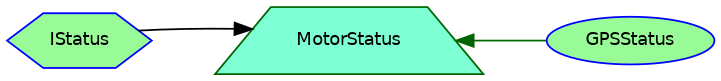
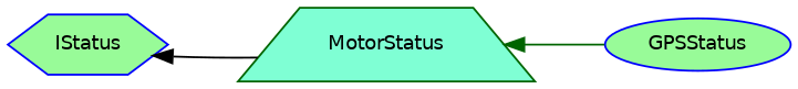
  digraph {
    rankdir=LR
    node [color=blue fillcolor=palegreen fontname=Helvetica fontsize=10 style=filled]
    edge [dir=back fontname=Helvetica fontsize=10 labelfontname=Helvetica labelfontsize=10 style=solid]
    n1 [height=0.2 label=IStatus shape=hexagon width=0.4]
    n2 [color=darkgreen fillcolor=aquamarine height=0.2 label=MotorStatus shape=trapezium width=0.4]
    n3 [height=0.2 label=GPSStatus shape=ellipse width=0.4]
-   n2 -> n1 [color=black]
+   n1 -> n2 [color=black]
    n2 -> n3 [color=darkgreen]
  }
